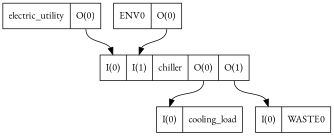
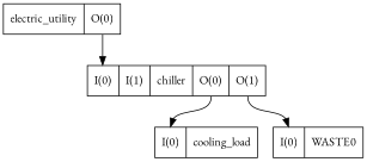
  digraph {
    fontname="EB Garamond"
    node [shape=record fontname="EB Garamond"]
    edge [headport="I0:n" tailport="O0:s" fontname="EB Garamond"]
-   n1 [label="<name> ENV0|<O0> O(0)"]
    n2 [label="<I0> I(0)|<I1> I(1)|<name> chiller|<O0> O(0)|<O1> O(1)"]
    n3 [label="<I0> I(0)|<name> WASTE0"]
    n4 [label="<I0> I(0)|<name> cooling_load"]
    n5 [label="<name> electric_utility|<O0> O(0)"]
-   n1 -> n2 [headport="I1:n"]
    n2 -> n3 [tailport="O1:s"]
    n2 -> n4
    n5 -> n2
  }
